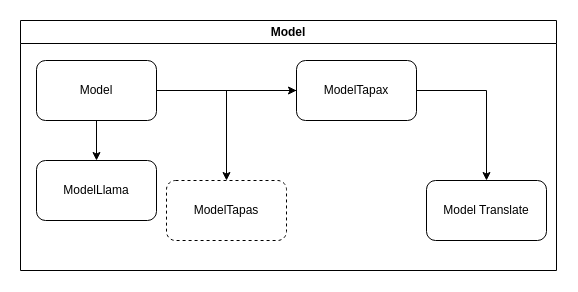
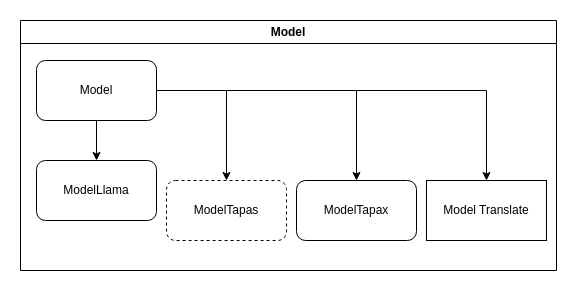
  <mxCell id="0" />
  <mxCell id="1" parent="0" />
  <mxCell id="2" value="Model" style="swimlane;whiteSpace=wrap;html=1;" vertex="1" parent="1"><mxGeometry x="20" y="20" width="536" height="250" as="geometry" /></mxCell>
  <mxCell id="3" style="edgeStyle=orthogonalEdgeStyle;rounded=0;orthogonalLoop=1;jettySize=auto;html=1;" edge="1" parent="2" source="7" target="8"><mxGeometry relative="1" as="geometry" /></mxCell>
  <mxCell id="4" style="edgeStyle=orthogonalEdgeStyle;rounded=0;orthogonalLoop=1;jettySize=auto;html=1;" edge="1" parent="2" source="7" target="9"><mxGeometry relative="1" as="geometry" /></mxCell>
  <mxCell id="5" style="edgeStyle=orthogonalEdgeStyle;rounded=0;orthogonalLoop=1;jettySize=auto;html=1;" edge="1" parent="2" source="7" target="10"><mxGeometry relative="1" as="geometry" /></mxCell>
  <mxCell id="6" style="edgeStyle=orthogonalEdgeStyle;rounded=0;orthogonalLoop=1;jettySize=auto;html=1;" edge="1" parent="2" source="7" target="11"><mxGeometry relative="1" as="geometry" /></mxCell>
  <mxCell id="7" value="Model" style="rounded=1;whiteSpace=wrap;html=1;" vertex="1" parent="2"><mxGeometry x="16" y="40" width="120" height="60" as="geometry" /></mxCell>
  <mxCell id="8" value="ModelLlama" style="rounded=1;whiteSpace=wrap;html=1;" vertex="1" parent="2"><mxGeometry x="16" y="140" width="120" height="60" as="geometry" /></mxCell>
  <mxCell id="9" value="ModelTapas" style="rounded=1;whiteSpace=wrap;html=1;dashed=1;" vertex="1" parent="2"><mxGeometry x="146" y="160" width="120" height="60" as="geometry" /></mxCell>
- <mxCell id="10" value="ModelTapax" style="rounded=1;whiteSpace=wrap;html=1;" vertex="1" parent="2"><mxGeometry x="276" y="40" width="120" height="60" as="geometry" /></mxCell>
- <mxCell id="11" value="Model Translate" style="rounded=1;whiteSpace=wrap;html=1;" vertex="1" parent="2"><mxGeometry x="406" y="160" width="120" height="60" as="geometry" /></mxCell>
+ <mxCell id="10" value="ModelTapax" style="rounded=1;whiteSpace=wrap;html=1;" vertex="1" parent="2"><mxGeometry x="276" y="160" width="120" height="60" as="geometry" /></mxCell>
+ <mxCell id="11" value="Model Translate" style="whiteSpace=wrap;html=1;rounded=0;" vertex="1" parent="2"><mxGeometry x="406" y="160" width="120" height="60" as="geometry" /></mxCell>
